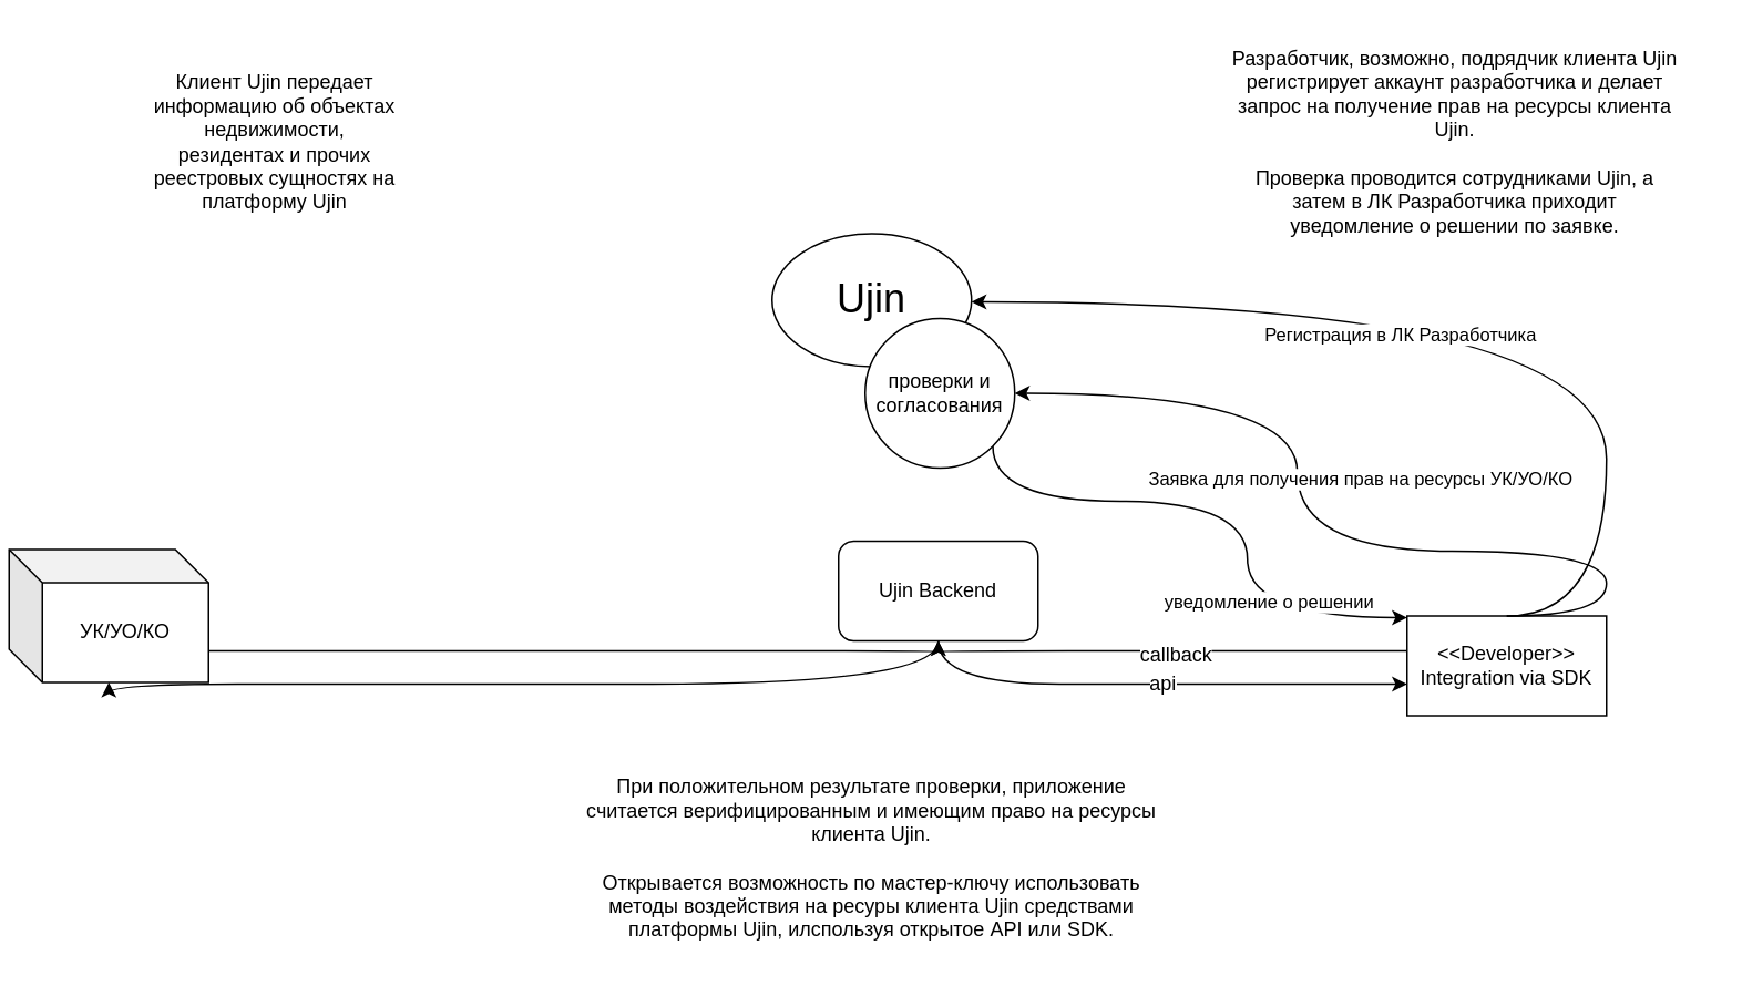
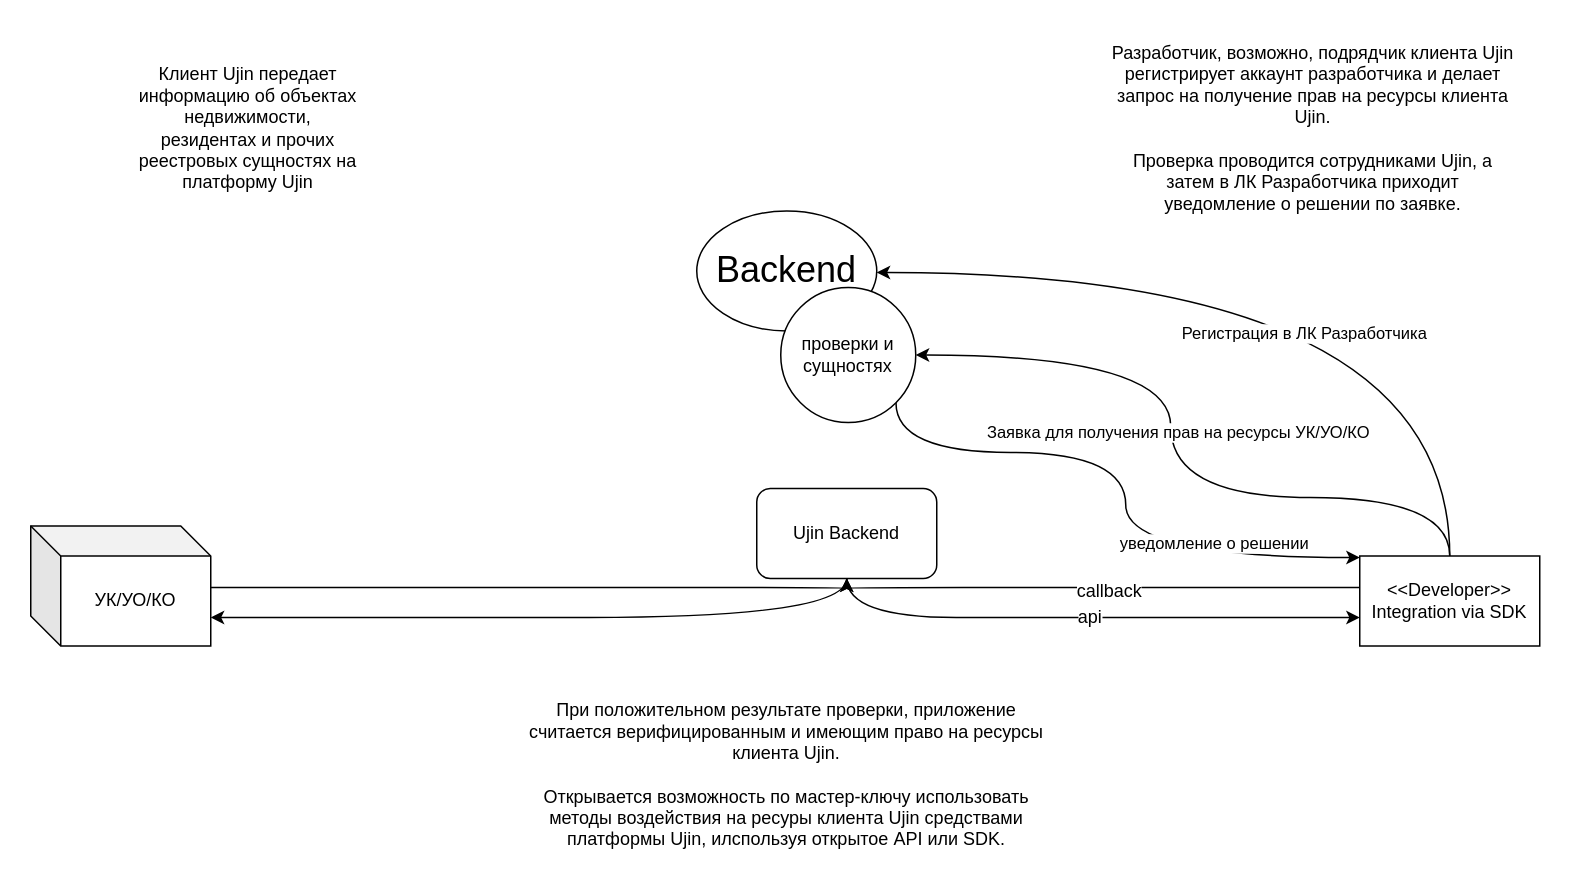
  <mxCell id="0" />
  <mxCell id="1" parent="0" />
  <mxCell id="2" style="edgeStyle=orthogonalEdgeStyle;curved=1;html=1;fontSize=24;" edge="1" parent="1" source="3" target="8"><mxGeometry relative="1" as="geometry"><Array as="points"><mxPoint x="390" y="391" /><mxPoint x="390" y="391" /></Array></mxGeometry></mxCell>
- <mxCell id="3" value="УК/УО/КО" style="shape=cube;whiteSpace=wrap;html=1;boundedLbl=1;backgroundOutline=1;darkOpacity=0.05;darkOpacity2=0.1;" vertex="1" parent="1"><mxGeometry x="5" y="330" width="120" height="80" as="geometry" /></mxCell>
+ <mxCell id="3" value="УК/УО/КО" style="shape=cube;whiteSpace=wrap;html=1;boundedLbl=1;backgroundOutline=1;darkOpacity=0.05;darkOpacity2=0.1;" vertex="1" parent="1"><mxGeometry x="20" y="350" width="120" height="80" as="geometry" /></mxCell>
  <mxCell id="4" value="Клиент Ujin передает информацию об объектах недвижимости, резидентах и прочих реестровых сущностях на платформу Ujin" style="text;html=1;strokeColor=none;fillColor=none;align=center;verticalAlign=middle;whiteSpace=wrap;rounded=0;" vertex="1" parent="1"><mxGeometry x="90" y="30" width="150" height="110" as="geometry" /></mxCell>
  <mxCell id="5" style="edgeStyle=orthogonalEdgeStyle;curved=1;html=1;fontSize=24;" edge="1" parent="1" source="8" target="3"><mxGeometry relative="1" as="geometry"><Array as="points"><mxPoint x="220" y="411" /><mxPoint x="220" y="411" /></Array></mxGeometry></mxCell>
  <mxCell id="6" style="edgeStyle=orthogonalEdgeStyle;curved=1;html=1;fontSize=24;" edge="1" parent="1" source="8" target="11"><mxGeometry relative="1" as="geometry"><Array as="points"><mxPoint x="710" y="411" /><mxPoint x="710" y="411" /></Array></mxGeometry></mxCell>
  <mxCell id="7" value="api" style="edgeLabel;html=1;align=center;verticalAlign=middle;resizable=0;points=[];fontSize=12;" vertex="1" connectable="0" parent="6"><mxGeometry x="-0.096" relative="1" as="geometry"><mxPoint x="21" y="-1" as="offset" /></mxGeometry></mxCell>
  <mxCell id="8" value="Ujin Backend" style="rounded=1;whiteSpace=wrap;html=1;" vertex="1" parent="1"><mxGeometry x="504" y="325" width="120" height="60" as="geometry" /></mxCell>
  <mxCell id="9" style="edgeStyle=orthogonalEdgeStyle;curved=1;html=1;fontSize=24;" edge="1" parent="1" source="11" target="8"><mxGeometry relative="1" as="geometry"><Array as="points"><mxPoint x="720" y="391" /><mxPoint x="720" y="391" /></Array></mxGeometry></mxCell>
  <mxCell id="10" value="callback" style="edgeLabel;html=1;align=center;verticalAlign=middle;resizable=0;points=[];fontSize=12;" vertex="1" connectable="0" parent="9"><mxGeometry x="-0.074" y="2" relative="1" as="geometry"><mxPoint x="-7" as="offset" /></mxGeometry></mxCell>
- <mxCell id="11" value="&amp;lt;&amp;lt;Developer&amp;gt;&amp;gt;&lt;br&gt;Integration via SDK" style="rounded=0;whiteSpace=wrap;html=1;" vertex="1" parent="1"><mxGeometry x="846" y="370" width="120" height="60" as="geometry" /></mxCell>
+ <mxCell id="11" value="&amp;lt;&amp;lt;Developer&amp;gt;&amp;gt;&lt;br&gt;Integration via SDK" style="rounded=0;whiteSpace=wrap;html=1;" vertex="1" parent="1"><mxGeometry x="906" y="370" width="120" height="60" as="geometry" /></mxCell>
  <mxCell id="12" value="" style="endArrow=classic;html=1;edgeStyle=orthogonalEdgeStyle;curved=1;exitX=0.5;exitY=0;exitDx=0;exitDy=0;" edge="1" parent="1" source="11" target="21"><mxGeometry width="50" height="50" relative="1" as="geometry"><mxPoint x="966" y="371" as="sourcePoint" /><mxPoint x="474" y="190.043" as="targetPoint" /><Array as="points"><mxPoint x="966" y="181" /></Array></mxGeometry></mxCell>
  <mxCell id="13" value="Регистрация в ЛК Разработчика" style="edgeLabel;html=1;align=center;verticalAlign=middle;resizable=0;points=[];" vertex="1" connectable="0" parent="12"><mxGeometry x="-0.281" y="43" relative="1" as="geometry"><mxPoint x="-82" y="-3" as="offset" /></mxGeometry></mxCell>
  <mxCell id="14" style="edgeStyle=orthogonalEdgeStyle;curved=1;html=1;exitX=1;exitY=1;exitDx=0;exitDy=0;" edge="1" parent="1" source="22" target="11"><mxGeometry relative="1" as="geometry"><Array as="points"><mxPoint x="597" y="301" /><mxPoint x="750" y="301" /><mxPoint x="750" y="371" /></Array></mxGeometry></mxCell>
  <mxCell id="15" value="уведомление о решении" style="edgeLabel;html=1;align=center;verticalAlign=middle;resizable=0;points=[];" vertex="1" connectable="0" parent="14"><mxGeometry x="0.529" y="10" relative="1" as="geometry"><mxPoint as="offset" /></mxGeometry></mxCell>
  <mxCell id="16" value="" style="endArrow=classic;html=1;edgeStyle=orthogonalEdgeStyle;curved=1;exitX=0.5;exitY=0;exitDx=0;exitDy=0;" edge="1" parent="1" source="11" target="22"><mxGeometry width="50" height="50" relative="1" as="geometry"><mxPoint x="790.043" y="380" as="sourcePoint" /><mxPoint x="594" y="190.043" as="targetPoint" /><Array as="points"><mxPoint x="966" y="331" /><mxPoint x="780" y="331" /><mxPoint x="780" y="236" /></Array></mxGeometry></mxCell>
  <mxCell id="17" value="Заявка для получения прав на ресурсы УК/УО/КО" style="edgeLabel;html=1;align=center;verticalAlign=middle;resizable=0;points=[];" vertex="1" connectable="0" parent="16"><mxGeometry x="-0.114" y="-4" relative="1" as="geometry"><mxPoint x="-4" y="-40" as="offset" /></mxGeometry></mxCell>
  <mxCell id="18" value="Разработчик, возможно, подрядчик клиента Ujin регистрирует аккаунт разработчика и делает запрос на получение прав на ресурсы клиента Ujin.&lt;br&gt;&lt;br&gt;Проверка проводится сотрудниками Ujin, а затем в ЛК Разработчика приходит уведомление о решении по заявке." style="text;html=1;strokeColor=none;fillColor=none;align=center;verticalAlign=middle;whiteSpace=wrap;rounded=0;fontSize=12;" vertex="1" parent="1"><mxGeometry x="740" y="20" width="270" height="130" as="geometry" /></mxCell>
  <mxCell id="19" value="При положительном результате проверки, приложение считается верифицированным и имеющим право на ресурсы клиента Ujin.&lt;br&gt;&lt;br&gt;Открывается возможность по мастер-ключу использовать методы воздействия на ресуры клиента Ujin средствами платформы Ujin, илспользуя открытое API или SDK." style="text;html=1;strokeColor=none;fillColor=none;align=center;verticalAlign=middle;whiteSpace=wrap;rounded=0;fontSize=12;" vertex="1" parent="1"><mxGeometry x="344" y="461" width="360" height="110" as="geometry" /></mxCell>
  <mxCell id="20" value="" style="group" vertex="1" connectable="0" parent="1"><mxGeometry x="464" y="140" width="146" height="141" as="geometry" /></mxCell>
- <mxCell id="21" value="Ujin" style="ellipse;whiteSpace=wrap;html=1;fontSize=24;" vertex="1" parent="20"><mxGeometry width="120" height="80" as="geometry" /></mxCell>
- <mxCell id="22" value="проверки и согласования" style="ellipse;whiteSpace=wrap;html=1;aspect=fixed;" vertex="1" parent="20"><mxGeometry x="56" y="51" width="90" height="90" as="geometry" /></mxCell>
+ <mxCell id="21" value="Backend" style="ellipse;whiteSpace=wrap;html=1;fontSize=24;" vertex="1" parent="20"><mxGeometry width="120" height="80" as="geometry" /></mxCell>
+ <mxCell id="22" value="проверки и сущностях" style="ellipse;whiteSpace=wrap;html=1;aspect=fixed;" vertex="1" parent="20"><mxGeometry x="56" y="51" width="90" height="90" as="geometry" /></mxCell>
